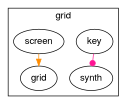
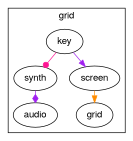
  digraph {
    fontname="Helvetica,Arial,sans-serif"
    nodesep=0.25
    ranksep=0.25
    node [fontname="Helvetica,Arial,sans-serif"]
    edge [arrowhead=normal color=purple fontname="Helvetica,Arial,sans-serif"]
    n1 [label=key]
    n2 [label=synth]
+   n3 [label=audio]
    n4 [label=screen]
    n5 [label=grid]
    subgraph cluster_1 {
      label=grid
      n1
      n2
+     n3
      n4
      n5
    }
    n1 -> n2 [arrowhead=dot color=deeppink]
+   n1 -> n4
+   n2 -> n3 [arrowhead=diamond]
    n4 -> n5 [color=darkorange]
  }
